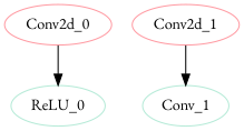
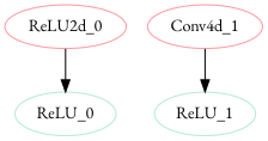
  strict digraph {
    fontname="EB Garamond"
    node [color="#FF9AA2" fontname="EB Garamond" params=0 type=Conv2d]
    edge [fontname="EB Garamond"]
-   Conv2d_0 [layer_name="features.12.squeeze" params=32832]
+   Conv2d_0 [layer_name="features.12.squeeze" params=32832 label=ReLU2d_0]
    ReLU_0 [color="#B5EAD7" layer_name="features.12.squeeze_activation" type=ReLU]
-   Conv2d_1 [layer_name="features.12.expand1x1" params=16640]
-   ReLU_1 [color="#B5EAD7" layer_name="features.12.expand1x1_activation" type=ReLU label=Conv_1]
+   Conv2d_1 [layer_name="features.12.expand1x1" params=16640 label=Conv4d_1]
+   ReLU_1 [color="#B5EAD7" layer_name="features.12.expand1x1_activation" type=ReLU]
    Conv2d_0 -> ReLU_0
    Conv2d_1 -> ReLU_1
  }
